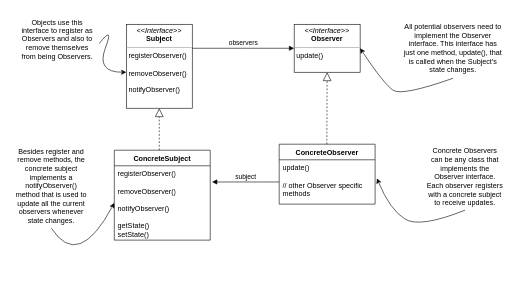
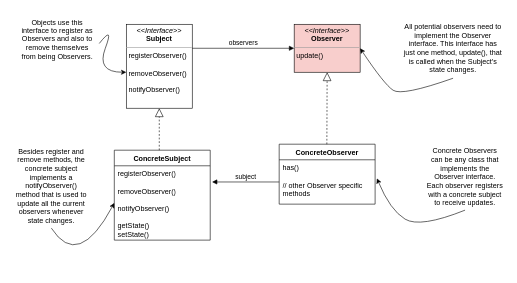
  <mxCell id="0" />
  <mxCell id="1" parent="0" />
  <mxCell id="2" value="&lt;p style=&quot;margin:0px;margin-top:4px;text-align:center;&quot;&gt;&lt;i&gt;&amp;lt;&amp;lt;Interface&amp;gt;&amp;gt;&lt;/i&gt;&lt;br&gt;&lt;b&gt;Subject&lt;/b&gt;&lt;br&gt;&lt;/p&gt;&lt;hr size=&quot;1&quot;&gt;&lt;p style=&quot;margin:0px;margin-left:4px;&quot;&gt;registerObserver()&lt;/p&gt;&lt;p style=&quot;margin:0px;margin-left:4px;&quot;&gt;&lt;br&gt;&lt;/p&gt;&lt;p style=&quot;margin:0px;margin-left:4px;&quot;&gt;removeObserver()&lt;/p&gt;&lt;p style=&quot;margin:0px;margin-left:4px;&quot;&gt;&lt;br&gt;&lt;/p&gt;&lt;p style=&quot;margin:0px;margin-left:4px;&quot;&gt;notifyObserver()&lt;br&gt;&lt;/p&gt;" style="verticalAlign=top;align=left;overflow=fill;fontSize=12;fontFamily=Helvetica;html=1;whiteSpace=wrap;" vertex="1" parent="1"><mxGeometry x="210" y="40" width="110" height="140" as="geometry" /></mxCell>
- <mxCell id="3" value="&lt;p style=&quot;margin:0px;margin-top:4px;text-align:center;&quot;&gt;&lt;i&gt;&amp;lt;&amp;lt;Interface&amp;gt;&amp;gt;&lt;/i&gt;&lt;br&gt;&lt;b&gt;Observer&lt;/b&gt;&lt;br&gt;&lt;/p&gt;&lt;hr size=&quot;1&quot;&gt;&lt;p style=&quot;margin:0px;margin-left:4px;&quot;&gt;update()&lt;/p&gt;" style="verticalAlign=top;align=left;overflow=fill;fontSize=12;fontFamily=Helvetica;html=1;whiteSpace=wrap;" vertex="1" parent="1"><mxGeometry x="490" y="40" width="110" height="80" as="geometry" /></mxCell>
+ <mxCell id="3" value="&lt;p style=&quot;margin:0px;margin-top:4px;text-align:center;&quot;&gt;&lt;i&gt;&amp;lt;&amp;lt;Interface&amp;gt;&amp;gt;&lt;/i&gt;&lt;br&gt;&lt;b&gt;Observer&lt;/b&gt;&lt;br&gt;&lt;/p&gt;&lt;hr size=&quot;1&quot;&gt;&lt;p style=&quot;margin:0px;margin-left:4px;&quot;&gt;update()&lt;/p&gt;" style="verticalAlign=top;align=left;overflow=fill;fontSize=12;fontFamily=Helvetica;html=1;whiteSpace=wrap;fillColor=#f8cecc;" vertex="1" parent="1"><mxGeometry x="490" y="40" width="110" height="80" as="geometry" /></mxCell>
  <mxCell id="4" value="ConcreteSubject" style="swimlane;fontStyle=1;align=center;verticalAlign=top;childLayout=stackLayout;horizontal=1;startSize=26;horizontalStack=0;resizeParent=1;resizeParentMax=0;resizeLast=0;collapsible=1;marginBottom=0;whiteSpace=wrap;html=1;" vertex="1" parent="1"><mxGeometry x="190" y="250" width="160" height="150" as="geometry" /></mxCell>
  <mxCell id="5" value="&lt;div&gt;registerObserver()&lt;/div&gt;&lt;div&gt;&lt;br&gt;&lt;/div&gt;&lt;div&gt;removeObserver()&lt;/div&gt;&lt;div&gt;&lt;br&gt;&lt;/div&gt;&lt;div&gt;notifyObserver()&lt;/div&gt;&lt;div&gt;&lt;br&gt;&lt;/div&gt;&lt;div&gt;getState()&lt;/div&gt;&lt;div&gt;setState()&lt;br&gt;&lt;/div&gt;" style="text;strokeColor=none;fillColor=none;align=left;verticalAlign=top;spacingLeft=4;spacingRight=4;overflow=hidden;rotatable=0;points=[[0,0.5],[1,0.5]];portConstraint=eastwest;whiteSpace=wrap;html=1;" vertex="1" parent="4"><mxGeometry y="26" width="160" height="124" as="geometry" /></mxCell>
  <mxCell id="6" value="&lt;div&gt;ConcreteObserver&lt;/div&gt;" style="swimlane;fontStyle=1;align=center;verticalAlign=top;childLayout=stackLayout;horizontal=1;startSize=26;horizontalStack=0;resizeParent=1;resizeParentMax=0;resizeLast=0;collapsible=1;marginBottom=0;whiteSpace=wrap;html=1;" vertex="1" parent="1"><mxGeometry x="465" y="240" width="160" height="100" as="geometry" /></mxCell>
- <mxCell id="7" value="&lt;div&gt;update()&lt;/div&gt;&lt;div&gt;&lt;br&gt;&lt;/div&gt;&lt;div&gt;// other Observer specific methods&lt;br&gt;&lt;/div&gt;" style="text;strokeColor=none;fillColor=none;align=left;verticalAlign=top;spacingLeft=4;spacingRight=4;overflow=hidden;rotatable=0;points=[[0,0.5],[1,0.5]];portConstraint=eastwest;whiteSpace=wrap;html=1;" vertex="1" parent="6"><mxGeometry y="26" width="160" height="74" as="geometry" /></mxCell>
+ <mxCell id="7" value="&lt;div&gt;has()&lt;/div&gt;&lt;div&gt;&lt;br&gt;&lt;/div&gt;&lt;div&gt;// other Observer specific methods&lt;br&gt;&lt;/div&gt;" style="text;strokeColor=none;fillColor=none;align=left;verticalAlign=top;spacingLeft=4;spacingRight=4;overflow=hidden;rotatable=0;points=[[0,0.5],[1,0.5]];portConstraint=eastwest;whiteSpace=wrap;html=1;" vertex="1" parent="6"><mxGeometry y="26" width="160" height="74" as="geometry" /></mxCell>
  <mxCell id="8" value="" style="endArrow=block;dashed=1;endFill=0;endSize=12;html=1;rounded=0;entryX=0.5;entryY=1;entryDx=0;entryDy=0;" edge="1" parent="1" target="2"><mxGeometry width="160" relative="1" as="geometry"><mxPoint x="265" y="250" as="sourcePoint" /><mxPoint x="180" y="200" as="targetPoint" /></mxGeometry></mxCell>
  <mxCell id="9" value="" style="endArrow=block;dashed=1;endFill=0;endSize=12;html=1;rounded=0;entryX=0.5;entryY=1;entryDx=0;entryDy=0;" edge="1" parent="1" target="3"><mxGeometry width="160" relative="1" as="geometry"><mxPoint x="544.5" y="240" as="sourcePoint" /><mxPoint x="544.5" y="170" as="targetPoint" /></mxGeometry></mxCell>
  <mxCell id="10" value="observers" style="html=1;verticalAlign=bottom;endArrow=block;edgeStyle=elbowEdgeStyle;elbow=vertical;curved=0;rounded=0;entryX=0;entryY=0.5;entryDx=0;entryDy=0;" edge="1" parent="1" target="3"><mxGeometry width="80" relative="1" as="geometry"><mxPoint x="320" y="80" as="sourcePoint" /><mxPoint x="400" y="80" as="targetPoint" /></mxGeometry></mxCell>
  <mxCell id="11" value="subject" style="html=1;verticalAlign=bottom;endArrow=block;edgeStyle=elbowEdgeStyle;elbow=vertical;curved=0;rounded=0;exitX=0;exitY=0.5;exitDx=0;exitDy=0;entryX=1.019;entryY=0.218;entryDx=0;entryDy=0;entryPerimeter=0;" edge="1" parent="1" source="7" target="5"><mxGeometry width="80" relative="1" as="geometry"><mxPoint x="370" y="210" as="sourcePoint" /><mxPoint x="450" y="210" as="targetPoint" /></mxGeometry></mxCell>
  <mxCell id="12" value="All potential observers need to implement the Observer interface. This interface has just one method, update(), that is called when the Subject's state changes." style="text;html=1;strokeColor=none;fillColor=none;align=center;verticalAlign=middle;whiteSpace=wrap;rounded=0;" vertex="1" parent="1"><mxGeometry x="670" y="30" width="170" height="100" as="geometry" /></mxCell>
  <mxCell id="13" value="" style="curved=1;endArrow=classic;html=1;rounded=0;entryX=1;entryY=0.5;entryDx=0;entryDy=0;exitX=0.5;exitY=1;exitDx=0;exitDy=0;" edge="1" parent="1" source="12" target="3"><mxGeometry width="50" height="50" relative="1" as="geometry"><mxPoint x="740" y="180" as="sourcePoint" /><mxPoint x="690" y="140" as="targetPoint" /><Array as="points"><mxPoint x="670" y="160" /><mxPoint x="640" y="140" /></Array></mxGeometry></mxCell>
  <mxCell id="14" value="Objects use this interface to register as Observers and also to remove themselves from being Observers." style="text;html=1;strokeColor=none;fillColor=none;align=center;verticalAlign=middle;whiteSpace=wrap;rounded=0;" vertex="1" parent="1"><mxGeometry x="30" y="20" width="130" height="90" as="geometry" /></mxCell>
  <mxCell id="15" value="" style="curved=1;endArrow=classic;html=1;rounded=0;exitX=1.038;exitY=0.578;exitDx=0;exitDy=0;exitPerimeter=0;" edge="1" parent="1" source="14"><mxGeometry width="50" height="50" relative="1" as="geometry"><mxPoint x="120" y="140" as="sourcePoint" /><mxPoint x="210" y="120" as="targetPoint" /><Array as="points"><mxPoint x="190" y="40" /><mxPoint x="160" y="120" /></Array></mxGeometry></mxCell>
  <mxCell id="16" value="Besides register and remove methods, the concrete subject implements a notifyObserver() method that is used to update all the current observers whenever state changes." style="text;html=1;strokeColor=none;fillColor=none;align=center;verticalAlign=middle;whiteSpace=wrap;rounded=0;" vertex="1" parent="1"><mxGeometry x="20" y="240" width="130" height="140" as="geometry" /></mxCell>
  <mxCell id="17" value="" style="curved=1;endArrow=classic;html=1;rounded=0;entryX=0;entryY=0.5;entryDx=0;entryDy=0;exitX=0.5;exitY=1;exitDx=0;exitDy=0;" edge="1" parent="1" source="16" target="5"><mxGeometry width="50" height="50" relative="1" as="geometry"><mxPoint x="120" y="470" as="sourcePoint" /><mxPoint x="170" y="420" as="targetPoint" /><Array as="points"><mxPoint x="130" y="450" /></Array></mxGeometry></mxCell>
  <mxCell id="18" value="Concrete Observers can be any class that implements the Observer interface. Each observer registers with a concrete subject to receive updates." style="text;html=1;strokeColor=none;fillColor=none;align=center;verticalAlign=middle;whiteSpace=wrap;rounded=0;" vertex="1" parent="1"><mxGeometry x="710" y="240" width="130" height="110" as="geometry" /></mxCell>
  <mxCell id="19" value="" style="curved=1;endArrow=classic;html=1;rounded=0;entryX=1.019;entryY=0.419;entryDx=0;entryDy=0;entryPerimeter=0;exitX=0.5;exitY=1;exitDx=0;exitDy=0;" edge="1" parent="1" source="18" target="7"><mxGeometry width="50" height="50" relative="1" as="geometry"><mxPoint x="650" y="400" as="sourcePoint" /><mxPoint x="700" y="350" as="targetPoint" /><Array as="points"><mxPoint x="700" y="380" /><mxPoint x="650" y="350" /></Array></mxGeometry></mxCell>
